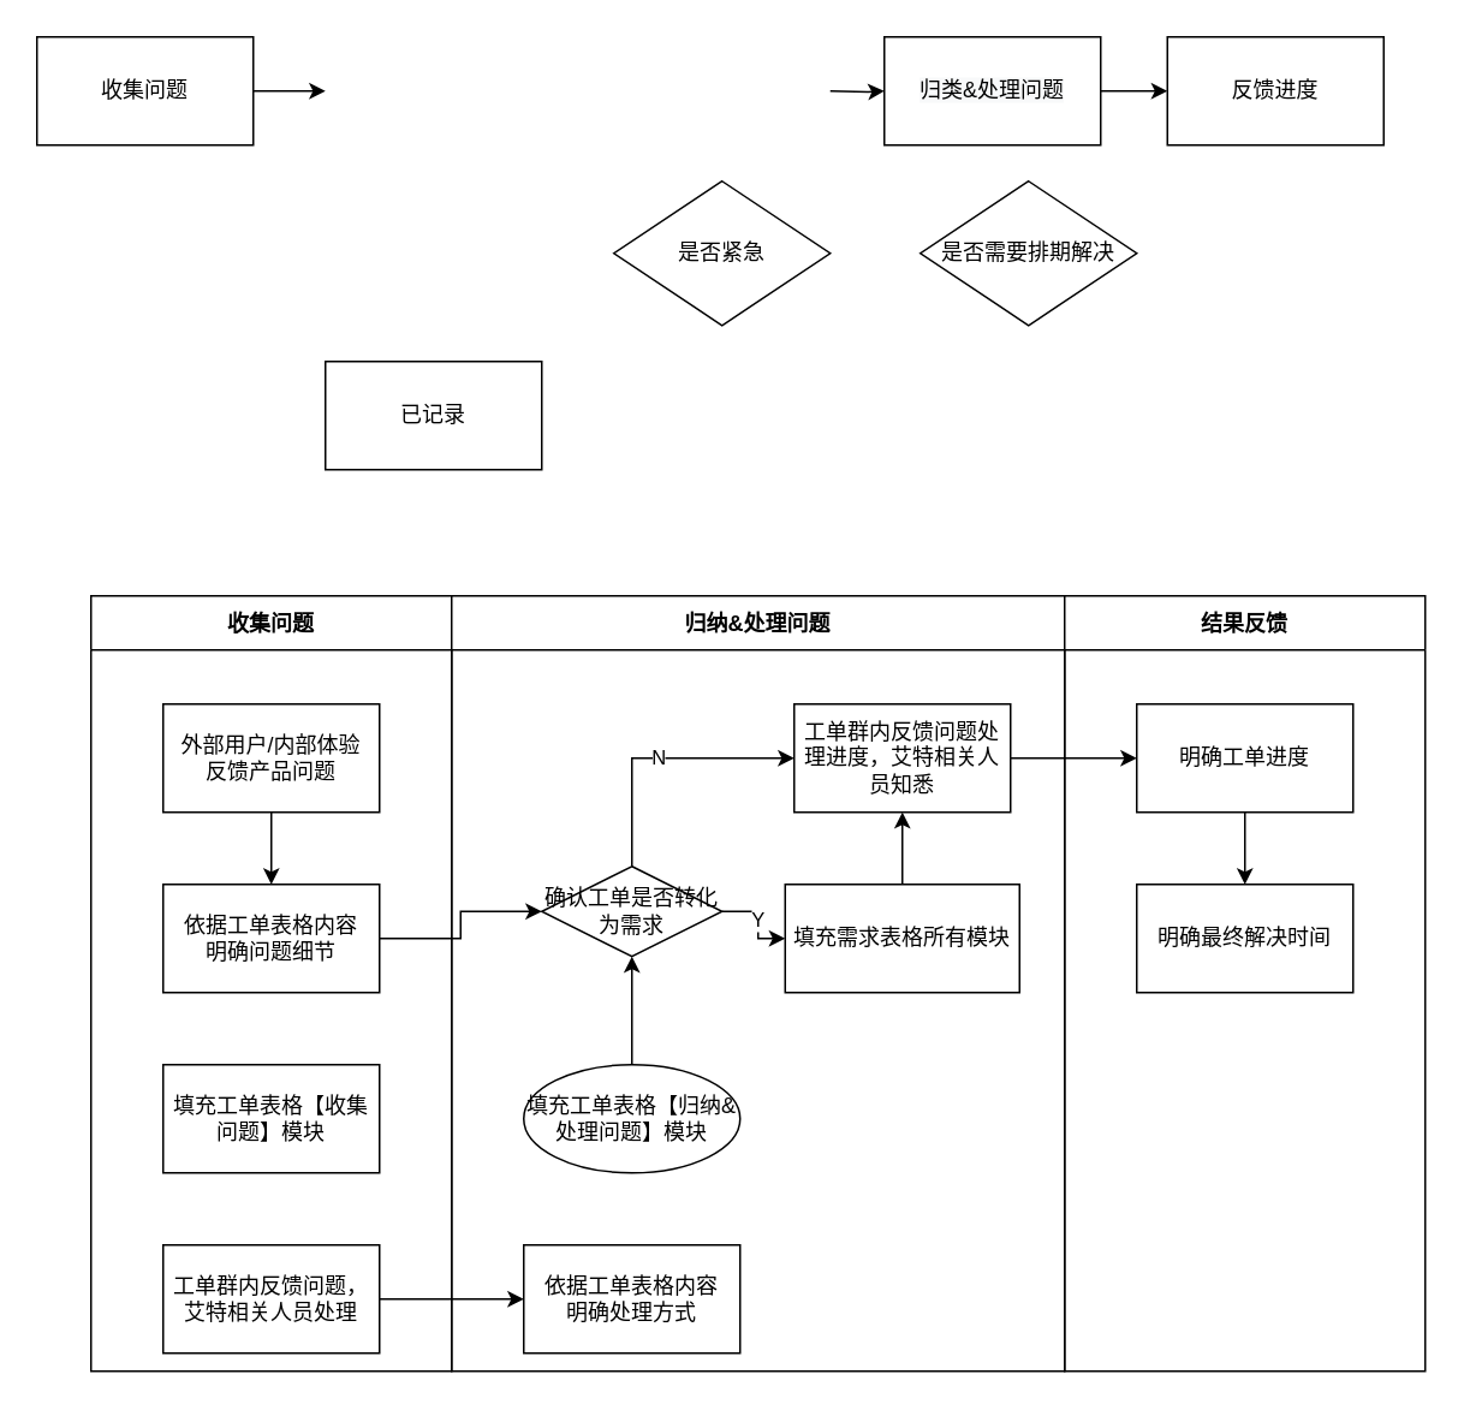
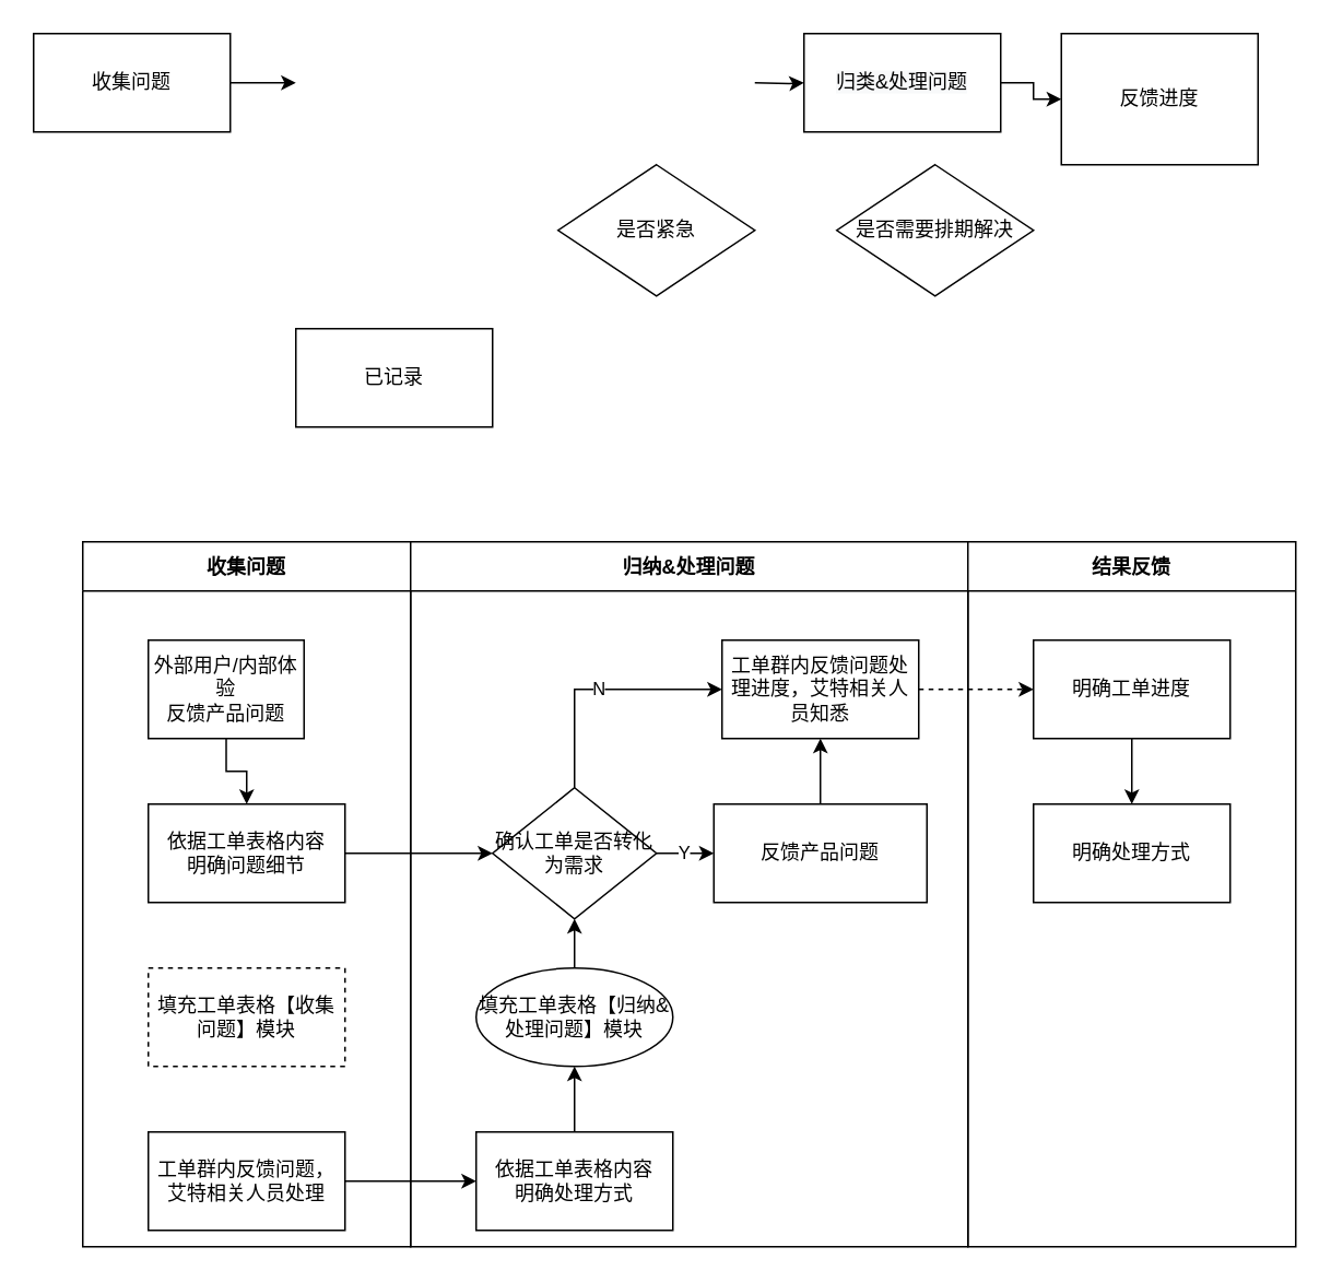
  <mxCell id="0" />
  <mxCell id="1" parent="0" />
  <mxCell id="2" value="" style="edgeStyle=orthogonalEdgeStyle;rounded=0;orthogonalLoop=1;jettySize=auto;html=1;" edge="1" parent="1" source="3"><mxGeometry relative="1" as="geometry"><mxPoint x="180" y="50" as="targetPoint" /></mxGeometry></mxCell>
  <mxCell id="3" value="收集问题" style="rounded=0;whiteSpace=wrap;html=1;" vertex="1" parent="1"><mxGeometry x="20" y="20" width="120" height="60" as="geometry" /></mxCell>
  <mxCell id="4" value="" style="edgeStyle=orthogonalEdgeStyle;rounded=0;orthogonalLoop=1;jettySize=auto;html=1;" edge="1" parent="1" target="7"><mxGeometry relative="1" as="geometry"><mxPoint x="460" y="50" as="sourcePoint" /></mxGeometry></mxCell>
  <mxCell id="5" value="已记录" style="rounded=0;whiteSpace=wrap;html=1;" vertex="1" parent="1"><mxGeometry x="180" y="200" width="120" height="60" as="geometry" /></mxCell>
  <mxCell id="6" value="" style="edgeStyle=orthogonalEdgeStyle;rounded=0;orthogonalLoop=1;jettySize=auto;html=1;" edge="1" parent="1" source="7" target="8"><mxGeometry relative="1" as="geometry" /></mxCell>
  <mxCell id="7" value="&lt;span style=&quot;color: rgb(0 , 0 , 0) ; font-family: &amp;#34;helvetica&amp;#34; ; font-size: 12px ; font-style: normal ; font-weight: 400 ; letter-spacing: normal ; text-align: center ; text-indent: 0px ; text-transform: none ; word-spacing: 0px ; background-color: rgb(248 , 249 , 250) ; display: inline ; float: none&quot;&gt;归类&amp;amp;处理问题&lt;/span&gt;" style="rounded=0;whiteSpace=wrap;html=1;" vertex="1" parent="1"><mxGeometry x="490" y="20" width="120" height="60" as="geometry" /></mxCell>
- <mxCell id="8" value="反馈进度" style="rounded=0;whiteSpace=wrap;html=1;" vertex="1" parent="1"><mxGeometry x="647" y="20" width="120" height="60" as="geometry" /></mxCell>
+ <mxCell id="8" value="反馈进度" style="rounded=0;whiteSpace=wrap;html=1;" vertex="1" parent="1"><mxGeometry x="647" y="20" width="120" height="80" as="geometry" /></mxCell>
  <mxCell id="9" value="是否紧急" style="rhombus;whiteSpace=wrap;html=1;" vertex="1" parent="1"><mxGeometry x="340" y="100" width="120" height="80" as="geometry" /></mxCell>
  <mxCell id="10" value="是否需要排期解决" style="rhombus;whiteSpace=wrap;html=1;" vertex="1" parent="1"><mxGeometry x="510" y="100" width="120" height="80" as="geometry" /></mxCell>
  <mxCell id="11" value="收集问题" style="swimlane;startSize=30;" vertex="1" parent="1"><mxGeometry x="50" y="330" width="200" height="430" as="geometry" /></mxCell>
  <mxCell id="12" value="" style="edgeStyle=orthogonalEdgeStyle;rounded=0;orthogonalLoop=1;jettySize=auto;html=1;" edge="1" parent="11" source="13" target="14"><mxGeometry relative="1" as="geometry" /></mxCell>
- <mxCell id="13" value="外部用户/内部体验&lt;br&gt;反馈产品问题" style="rounded=0;whiteSpace=wrap;html=1;" vertex="1" parent="11"><mxGeometry x="40" y="60" width="120" height="60" as="geometry" /></mxCell>
+ <mxCell id="13" value="外部用户/内部体验&lt;br&gt;反馈产品问题" style="rounded=0;whiteSpace=wrap;html=1;" vertex="1" parent="11"><mxGeometry x="40" y="60" width="95" height="60" as="geometry" /></mxCell>
  <mxCell id="14" value="依据工单表格内容&lt;br&gt;明确问题细节" style="rounded=0;whiteSpace=wrap;html=1;" vertex="1" parent="11"><mxGeometry x="40" y="160" width="120" height="60" as="geometry" /></mxCell>
- <mxCell id="15" value="填充工单表格【收集问题】模块" style="rounded=0;whiteSpace=wrap;html=1;" vertex="1" parent="1"><mxGeometry x="90" y="590" width="120" height="60" as="geometry" /></mxCell>
+ <mxCell id="15" value="填充工单表格【收集问题】模块" style="rounded=0;whiteSpace=wrap;html=1;dashed=1;" vertex="1" parent="1"><mxGeometry x="90" y="590" width="120" height="60" as="geometry" /></mxCell>
  <mxCell id="16" value="" style="edgeStyle=orthogonalEdgeStyle;rounded=0;orthogonalLoop=1;jettySize=auto;html=1;" edge="1" parent="1" source="17" target="26"><mxGeometry relative="1" as="geometry" /></mxCell>
  <mxCell id="17" value="工单群内反馈问题，艾特相关人员处理" style="rounded=0;whiteSpace=wrap;html=1;" vertex="1" parent="1"><mxGeometry x="90" y="690" width="120" height="60" as="geometry" /></mxCell>
  <mxCell id="18" value="归纳&amp;处理问题" style="swimlane;startSize=30;" vertex="1" parent="1"><mxGeometry x="250" y="330" width="340" height="430" as="geometry" /></mxCell>
  <mxCell id="19" value="工单群内反馈问题处理进度，艾特相关人员知悉" style="rounded=0;whiteSpace=wrap;html=1;" vertex="1" parent="18"><mxGeometry x="190" y="60" width="120" height="60" as="geometry" /></mxCell>
  <mxCell id="20" value="" style="edgeStyle=orthogonalEdgeStyle;rounded=0;orthogonalLoop=1;jettySize=auto;html=1;" edge="1" parent="18" source="21" target="24"><mxGeometry relative="1" as="geometry" /></mxCell>
  <mxCell id="21" value="填充工单表格【归纳&amp;amp;处理问题】模块" style="ellipse;whiteSpace=wrap;html=1;" vertex="1" parent="18"><mxGeometry x="40" y="260" width="120" height="60" as="geometry" /></mxCell>
  <mxCell id="22" value="Y" style="edgeStyle=orthogonalEdgeStyle;rounded=0;orthogonalLoop=1;jettySize=auto;html=1;" edge="1" parent="18" source="24" target="28"><mxGeometry relative="1" as="geometry" /></mxCell>
  <mxCell id="23" value="N" style="edgeStyle=orthogonalEdgeStyle;rounded=0;orthogonalLoop=1;jettySize=auto;html=1;entryX=0;entryY=0.5;entryDx=0;entryDy=0;" edge="1" parent="18" source="24" target="19"><mxGeometry relative="1" as="geometry"><Array as="points"><mxPoint x="100" y="90" /></Array></mxGeometry></mxCell>
- <mxCell id="24" value="&lt;span&gt;确认工单是否转化为需求&lt;/span&gt;" style="rhombus;whiteSpace=wrap;html=1;" vertex="1" parent="18"><mxGeometry x="50" y="150" width="100" height="50" as="geometry" /></mxCell>
+ <mxCell id="24" value="&lt;span&gt;确认工单是否转化为需求&lt;/span&gt;" style="rhombus;whiteSpace=wrap;html=1;" vertex="1" parent="18"><mxGeometry x="50" y="150" width="100" height="80" as="geometry" /></mxCell>
+ <mxCell id="25" value="" style="edgeStyle=orthogonalEdgeStyle;rounded=0;orthogonalLoop=1;jettySize=auto;html=1;" edge="1" parent="18" source="26" target="21"><mxGeometry relative="1" as="geometry" /></mxCell>
  <mxCell id="26" value="依据工单表格内容&lt;br&gt;明确处理方式" style="rounded=0;whiteSpace=wrap;html=1;" vertex="1" parent="18"><mxGeometry x="40" y="360" width="120" height="60" as="geometry" /></mxCell>
  <mxCell id="27" value="" style="edgeStyle=orthogonalEdgeStyle;rounded=0;orthogonalLoop=1;jettySize=auto;html=1;" edge="1" parent="18" source="28" target="19"><mxGeometry relative="1" as="geometry" /></mxCell>
- <mxCell id="28" value="&lt;span&gt;填充需求表格所有模块&lt;/span&gt;" style="rounded=0;whiteSpace=wrap;html=1;" vertex="1" parent="18"><mxGeometry x="185" y="160" width="130" height="60" as="geometry" /></mxCell>
+ <mxCell id="28" value="&lt;span&gt;反馈产品问题&lt;/span&gt;" style="rounded=0;whiteSpace=wrap;html=1;" vertex="1" parent="18"><mxGeometry x="185" y="160" width="130" height="60" as="geometry" /></mxCell>
  <mxCell id="29" value="结果反馈" style="swimlane;startSize=30;" vertex="1" parent="1"><mxGeometry x="590" y="330" width="200" height="430" as="geometry" /></mxCell>
  <mxCell id="30" value="" style="edgeStyle=orthogonalEdgeStyle;rounded=0;orthogonalLoop=1;jettySize=auto;html=1;" edge="1" parent="29" source="31" target="32"><mxGeometry relative="1" as="geometry" /></mxCell>
  <mxCell id="31" value="明确工单进度" style="rounded=0;whiteSpace=wrap;html=1;" vertex="1" parent="29"><mxGeometry x="40" y="60" width="120" height="60" as="geometry" /></mxCell>
- <mxCell id="32" value="明确最终解决时间" style="rounded=0;whiteSpace=wrap;html=1;" vertex="1" parent="29"><mxGeometry x="40" y="160" width="120" height="60" as="geometry" /></mxCell>
+ <mxCell id="32" value="明确处理方式" style="rounded=0;whiteSpace=wrap;html=1;" vertex="1" parent="29"><mxGeometry x="40" y="160" width="120" height="60" as="geometry" /></mxCell>
  <mxCell id="33" value="" style="edgeStyle=orthogonalEdgeStyle;rounded=0;orthogonalLoop=1;jettySize=auto;html=1;" edge="1" parent="1" source="14" target="24"><mxGeometry relative="1" as="geometry" /></mxCell>
- <mxCell id="34" value="" style="edgeStyle=orthogonalEdgeStyle;rounded=0;orthogonalLoop=1;jettySize=auto;html=1;" edge="1" parent="1" source="19" target="31"><mxGeometry relative="1" as="geometry" /></mxCell>
+ <mxCell id="34" value="" style="edgeStyle=orthogonalEdgeStyle;rounded=0;orthogonalLoop=1;jettySize=auto;html=1;dashed=1;" edge="1" parent="1" source="19" target="31"><mxGeometry relative="1" as="geometry" /></mxCell>
